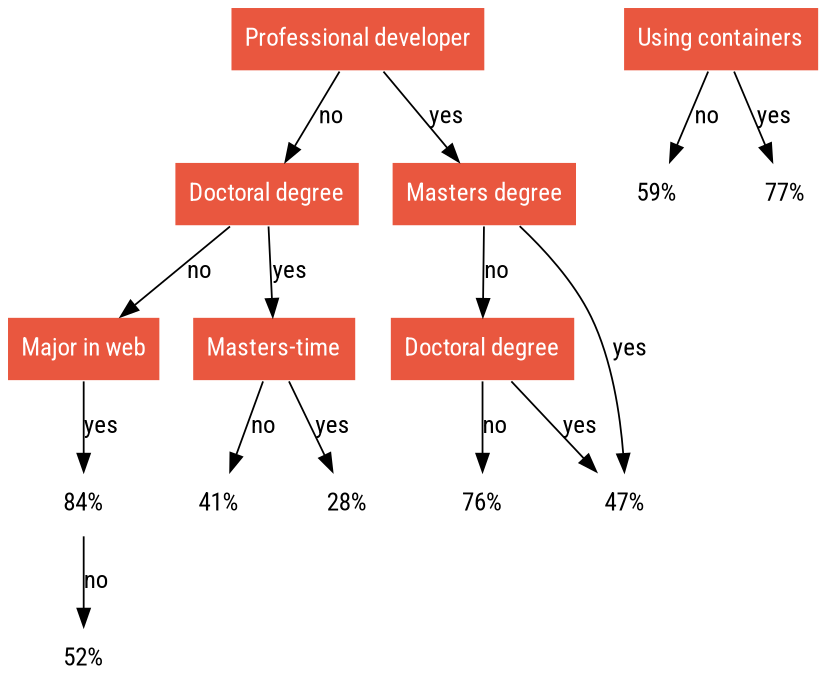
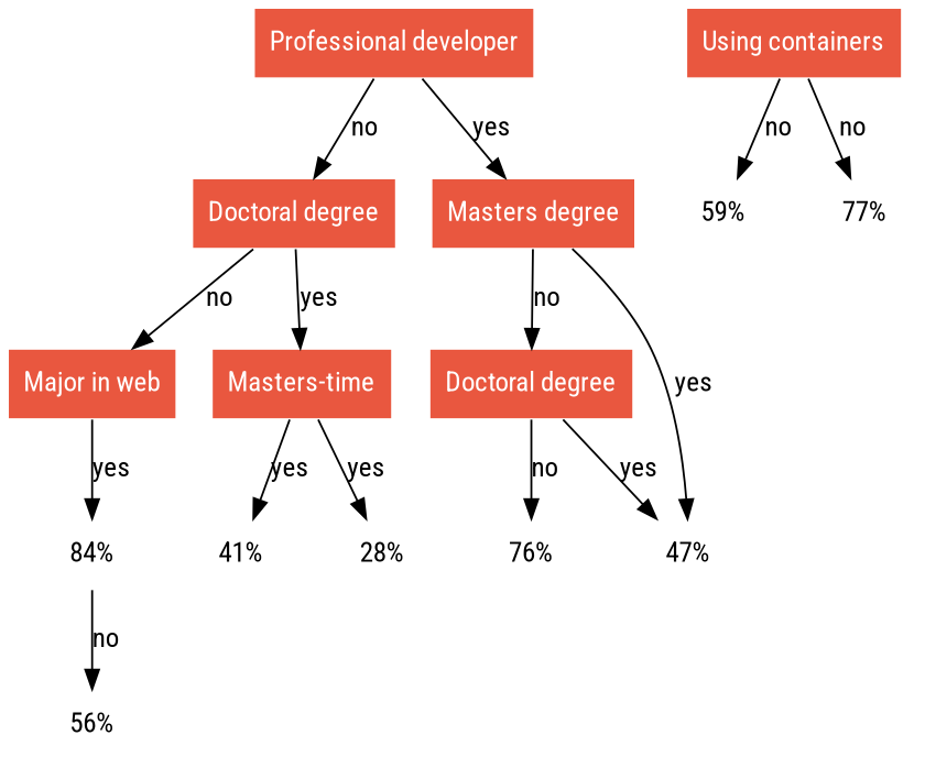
  digraph {
    fontname="Roboto Condensed"
    mindist=.4
    node [color=white fillcolor="#E9573F" fontcolor=black fontname="Roboto Condensed" shape=plaintext style=solid]
    edge [fontname="Roboto Condensed"]
    n1 [fontcolor=white label="Professional developer" shape=rect style=filled]
    n2 [fontcolor=white label="Doctoral degree" shape=rect style=filled]
    n3 [fontcolor=white label="Masters degree" shape=rect style=filled]
    n4 [fontcolor=white label="Major in web" shape=rect style=filled]
    n5 [fontcolor=white label="Masters-time" shape=rect style=filled]
    n6 [fontcolor=white label="Doctoral degree" shape=rect style=filled]
    n7 [label="47%"]
    n8 [label="84%"]
    n9 [label="41%"]
    n10 [label="28%"]
    n11 [label="76%"]
    n12 [fontcolor=white label="Using containers" shape=rect style=filled]
    n13 [label="59%"]
    n14 [label="77%"]
-   n15 [label="52%"]
+   n15 [label="56%"]
    n1 -> n2 [label=no]
    n1 -> n3 [label=yes]
    n2 -> n4 [label=no]
    n2 -> n5 [label=yes]
    n3 -> n6 [label=no]
    n3 -> n7 [label=yes]
    n4 -> n8 [label=yes]
-   n5 -> n9 [label=no]
+   n5 -> n9 [label=yes]
    n5 -> n10 [label=yes]
    n6 -> n7 [label=yes]
    n6 -> n11 [label=no]
    n8 -> n15 [label=no]
    n12 -> n13 [label=no]
-   n12 -> n14 [label=yes]
+   n12 -> n14 [label=no]
  }
